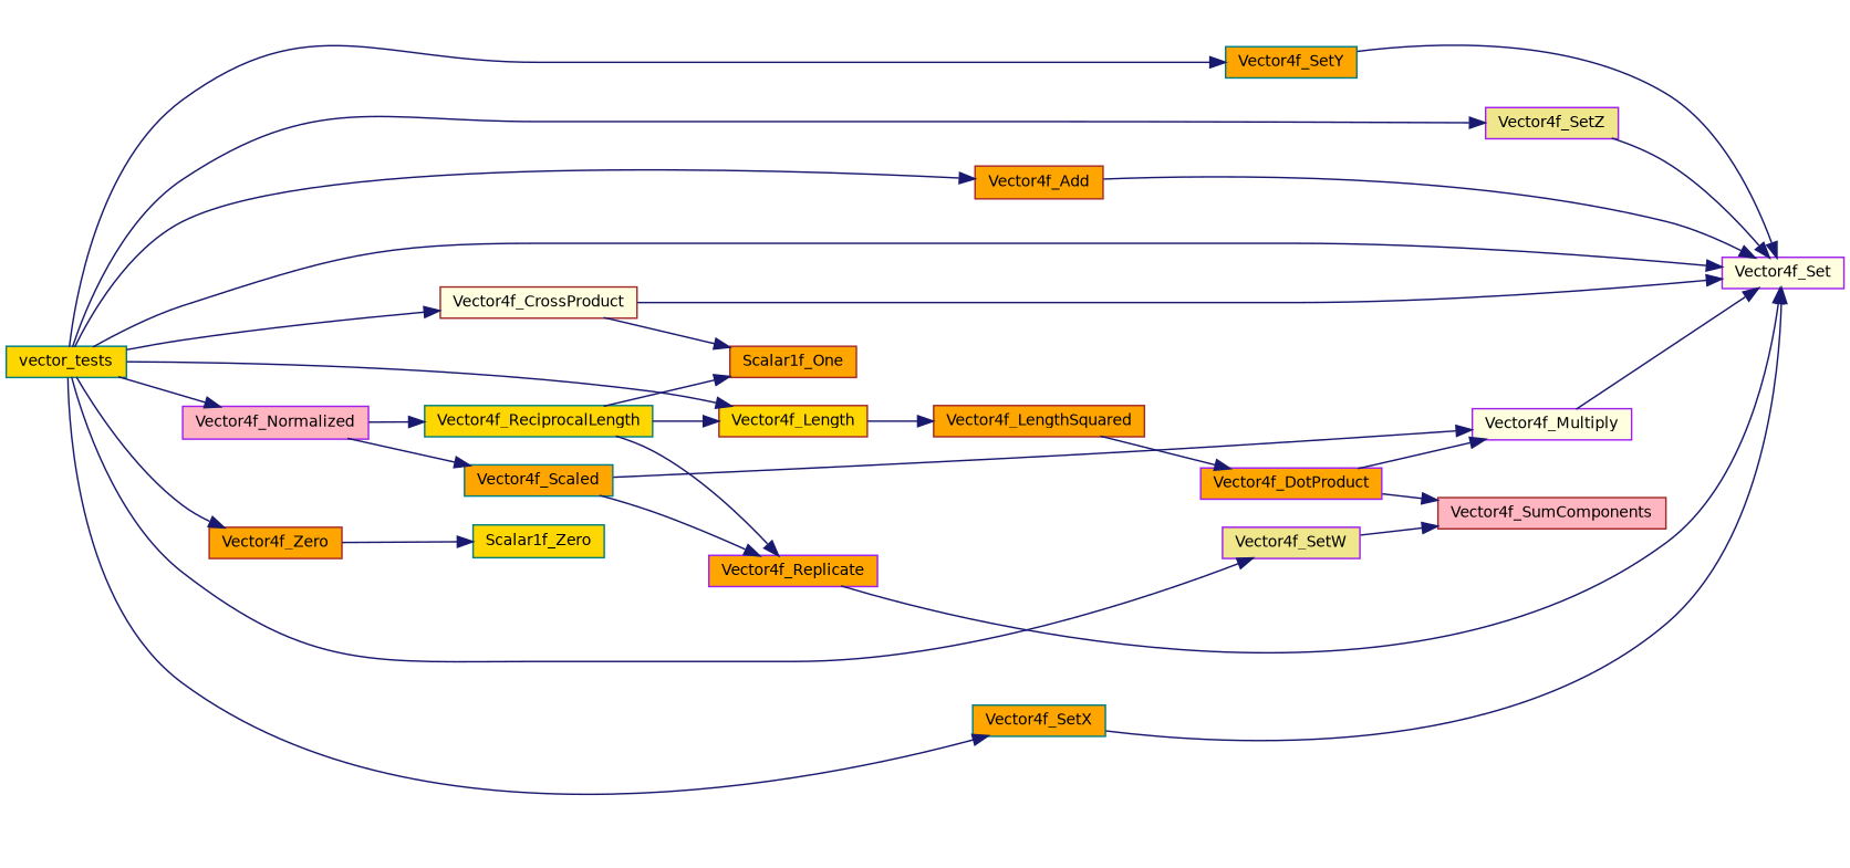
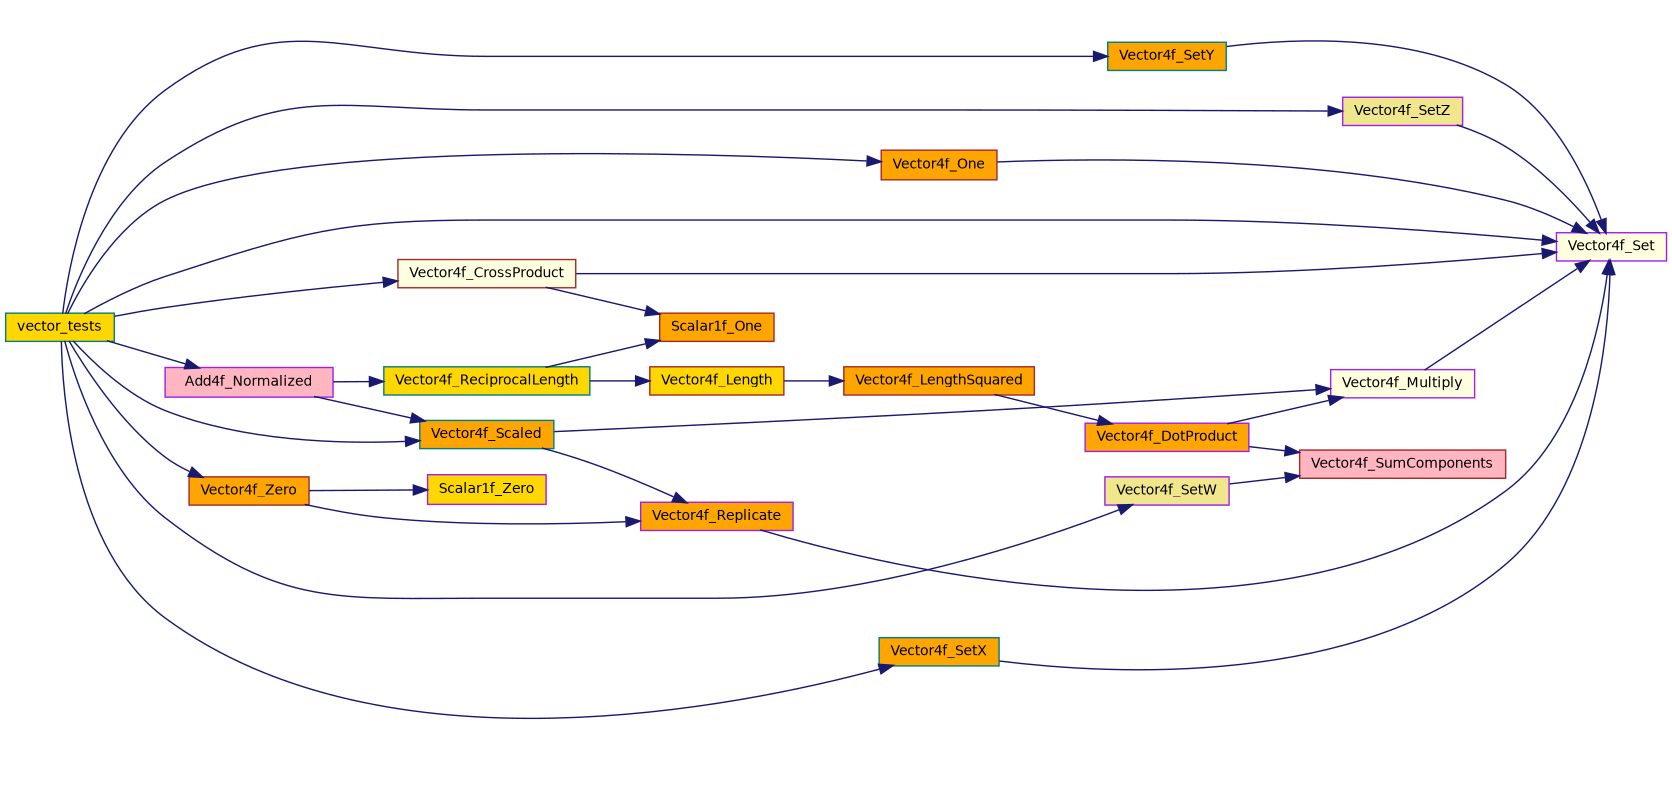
  digraph {
    rankdir=LR
    node [color=purple fillcolor=orange fontname=Helvetica fontsize=10 shape=record style=filled]
    edge [color=midnightblue fontname=Helvetica fontsize=10 labelfontname=Helvetica labelfontsize=10 style=solid]
    n1 [color=teal fillcolor=gold fontcolor=black height=0.2 label=vector_tests width=0.4]
-   n2 [color=brown height=0.2 label=Vector4f_Add width=0.4]
+   n2 [color=brown height=0.2 label=Vector4f_One width=0.4]
    n3 [fillcolor=lightyellow height=0.2 label=Vector4f_Set width=0.4]
    n4 [color=brown fillcolor=lightyellow height=0.2 label=Vector4f_CrossProduct width=0.4]
-   n5 [fillcolor=lightpink height=0.2 label=Vector4f_Normalized width=0.4]
+   n5 [fillcolor=lightpink height=0.2 label=Add4f_Normalized width=0.4]
    n6 [color=teal height=0.2 label=Vector4f_Scaled width=0.4]
    n7 [fillcolor=khaki height=0.2 label=Vector4f_SetW width=0.4]
    n8 [color=teal height=0.2 label=Vector4f_SetX width=0.4]
    n9 [color=teal height=0.2 label=Vector4f_SetY width=0.4]
    n10 [fillcolor=khaki height=0.2 label=Vector4f_SetZ width=0.4]
    n11 [color=brown height=0.2 label=Vector4f_Zero width=0.4]
    n12 [color=brown height=0.2 label=Scalar1f_One width=0.4]
    n13 [color=teal fillcolor=gold height=0.2 label=Vector4f_ReciprocalLength width=0.4]
    n14 [fillcolor=lightyellow height=0.2 label=Vector4f_Multiply width=0.4]
    n15 [height=0.2 label=Vector4f_Replicate width=0.4]
    n16 [color=brown fillcolor=lightpink height=0.2 label=Vector4f_SumComponents width=0.4]
-   n17 [color=teal fillcolor=gold height=0.2 label=Scalar1f_Zero width=0.4]
+   n17 [fillcolor=gold height=0.2 label=Scalar1f_Zero width=0.4]
    n18 [color=brown fillcolor=gold height=0.2 label=Vector4f_Length width=0.4]
    n19 [color=brown height=0.2 label=Vector4f_LengthSquared width=0.4]
    n20 [height=0.2 label=Vector4f_DotProduct width=0.4]
    n1 -> n2
    n1 -> n3
    n1 -> n4
    n1 -> n5
-   n1 -> n18
+   n1 -> n6
    n1 -> n7
    n1 -> n8
    n1 -> n9
    n1 -> n10
    n1 -> n11
    n2 -> n3
    n4 -> n3
    n4 -> n12
    n5 -> n6
    n5 -> n13
    n6 -> n14
    n6 -> n15
    n7 -> n16
    n8 -> n3
    n9 -> n3
    n10 -> n3
-   n13 -> n15
+   n11 -> n15
    n11 -> n17
    n13 -> n12
    n13 -> n18
    n14 -> n3
    n15 -> n3
    n18 -> n19
    n19 -> n20
    n20 -> n14
    n20 -> n16
  }
